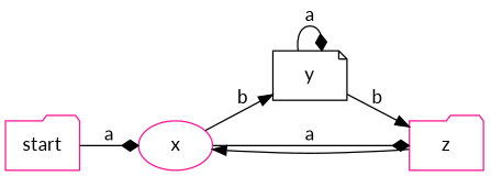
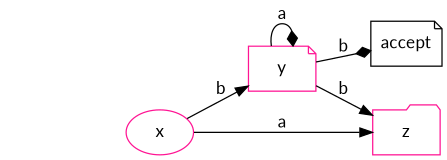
  digraph {
    fontname=Lato
    rankdir=LR
    node [color=deeppink fontname=Lato shape=folder]
    edge [arrowhead=normal fontname=Lato]
    x [shape=ellipse]
-   start
-   y [color=black shape=note]
+   y [shape=note]
    z
+   accept [color=black shape=note]
    x -> y [label=b]
-   x -> z [arrowhead=diamond label=a]
-   start -> x [arrowhead=diamond label=a]
+   x -> z [label=a]
    y -> y [arrowhead=diamond label=a]
    y -> z [label=b]
-   z -> x
+   y -> accept [arrowhead=diamond label=b]
  }
